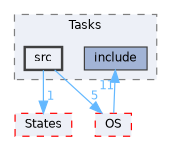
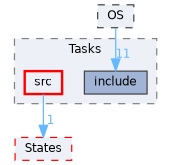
  digraph {
    compound=true
    node [color=grey25 fillcolor="#edf0f7" fontname=Helvetica fontsize=10 shape=box style="filled,dashed"]
    edge [color=steelblue1 fontcolor=steelblue1 fontname=Helvetica fontsize=10 labeldistance=1.5 labelfontname=Helvetica labelfontsize=10]
    n1 [fillcolor="#a2b4d6" height=0.2 label=include style=filled width=0.4]
-   n2 [height=0.2 label=src style="filled,bold" width=0.4]
+   n2 [color=red height=0.2 label=src style="filled,bold" width=0.4]
    n3 [color=red height=0.2 label=States width=0.4]
-   n4 [color=red height=0.2 label=OS width=0.4]
+   n4 [height=0.2 label=OS width=0.4]
    subgraph cluster_1 {
      bgcolor="#edf0f7"
      fontname=Helvetica
      fontsize=10
      label=Tasks
      pencolor=grey50
      style="filled,dashed"
      n1
      n2
    }
    n2 -> n3 [headlabel=1]
-   n2 -> n4 [headlabel=5]
    n4 -> n1 [headlabel=11]
  }
